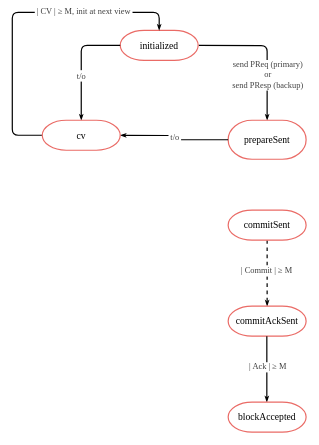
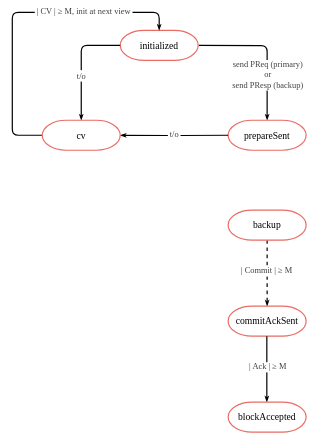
  <mxCell id="0" />
  <mxCell id="1" parent="0" />
  <mxCell id="2" value="" style="edgeStyle=orthogonalEdgeStyle;rounded=1;jumpSize=8;orthogonalLoop=1;jettySize=auto;html=1;strokeWidth=2;fontFamily=Comic Sans MS;fontSize=16;fontColor=#404040;startArrow=none;startFill=0;endArrow=classicThin;endFill=1;startSize=4;endSize=4;entryX=0.5;entryY=0;entryDx=0;entryDy=0;entryPerimeter=0;" edge="1" parent="1" target="5"><mxGeometry relative="1" as="geometry"><mxPoint x="331" y="75" as="sourcePoint" /><mxPoint x="450" y="200" as="targetPoint" /></mxGeometry></mxCell>
  <mxCell id="3" value="&lt;div style=&quot;font-size: 14px;&quot;&gt;&lt;font style=&quot;font-size: 14px;&quot;&gt;send PReq (primary)&lt;/font&gt;&lt;/div&gt;&lt;div style=&quot;font-size: 14px;&quot;&gt;&lt;font style=&quot;font-size: 14px;&quot;&gt;or&lt;/font&gt;&lt;/div&gt;&lt;div style=&quot;font-size: 14px;&quot;&gt;&lt;font style=&quot;font-size: 14px;&quot;&gt;send PResp (backup)&lt;br&gt;&lt;/font&gt;&lt;/div&gt;" style="edgeLabel;html=1;align=center;verticalAlign=middle;resizable=0;points=[];fontSize=16;fontFamily=Comic Sans MS;fontColor=#404040;" connectable="0" vertex="1" parent="2"><mxGeometry x="0.175" y="3" relative="1" as="geometry"><mxPoint x="-3" y="23" as="offset" /></mxGeometry></mxCell>
  <mxCell id="4" value="&lt;font style=&quot;font-size: 16px;&quot; face=&quot;Comic Sans MS&quot;&gt;initialized&lt;/font&gt;" style="strokeWidth=2;html=1;shape=mxgraph.flowchart.terminator;whiteSpace=wrap;fontFamily=Georgia;fontSize=16;strokeColor=#EA6B66;" vertex="1" parent="1"><mxGeometry x="200" y="50" width="130" height="50" as="geometry" /></mxCell>
- <mxCell id="5" value="prepareSent" style="strokeWidth=2;html=1;shape=mxgraph.flowchart.terminator;whiteSpace=wrap;fontFamily=Georgia;fontSize=16;strokeColor=#EA6B66;" vertex="1" parent="1"><mxGeometry x="380" y="200" width="130" height="65" as="geometry" /></mxCell>
+ <mxCell id="5" value="prepareSent" style="strokeWidth=2;html=1;shape=mxgraph.flowchart.terminator;whiteSpace=wrap;fontFamily=Georgia;fontSize=16;strokeColor=#EA6B66;" vertex="1" parent="1"><mxGeometry x="380" y="200" width="130" height="50" as="geometry" /></mxCell>
  <mxCell id="6" style="edgeStyle=orthogonalEdgeStyle;rounded=1;jumpSize=8;orthogonalLoop=1;jettySize=auto;html=1;entryX=0.5;entryY=0;entryDx=0;entryDy=0;entryPerimeter=0;strokeWidth=2;fontFamily=Comic Sans MS;fontSize=14;fontColor=#404040;startArrow=none;startFill=0;endArrow=classicThin;endFill=1;startSize=4;endSize=4;dashed=1;" edge="1" parent="1" source="8" target="9"><mxGeometry relative="1" as="geometry" /></mxCell>
  <mxCell id="7" value="| Commit | ≥ M" style="edgeLabel;html=1;align=center;verticalAlign=middle;resizable=0;points=[];fontSize=14;fontFamily=Comic Sans MS;fontColor=#404040;" connectable="0" vertex="1" parent="6"><mxGeometry x="-0.182" y="-2" relative="1" as="geometry"><mxPoint y="6" as="offset" /></mxGeometry></mxCell>
- <mxCell id="8" value="commitSent" style="strokeWidth=2;html=1;shape=mxgraph.flowchart.terminator;whiteSpace=wrap;fontFamily=Georgia;fontSize=16;strokeColor=#EA6B66;" vertex="1" parent="1"><mxGeometry x="380" y="350" width="130" height="50" as="geometry" /></mxCell>
+ <mxCell id="8" value="backup" style="strokeWidth=2;html=1;shape=mxgraph.flowchart.terminator;whiteSpace=wrap;fontFamily=Georgia;fontSize=16;strokeColor=#EA6B66;" vertex="1" parent="1"><mxGeometry x="380" y="350" width="130" height="50" as="geometry" /></mxCell>
  <mxCell id="9" value="commitAckSent" style="strokeWidth=2;html=1;shape=mxgraph.flowchart.terminator;whiteSpace=wrap;fontFamily=Georgia;fontSize=16;strokeColor=#EA6B66;" vertex="1" parent="1"><mxGeometry x="380" y="510" width="130" height="50" as="geometry" /></mxCell>
  <mxCell id="10" value="" style="edgeStyle=orthogonalEdgeStyle;rounded=1;orthogonalLoop=1;jettySize=auto;html=1;fontFamily=Comic Sans MS;fontSize=16;entryX=0;entryY=0.5;entryDx=0;entryDy=0;entryPerimeter=0;endSize=4;startSize=4;jumpSize=8;strokeWidth=2;startArrow=classicThin;startFill=1;endArrow=none;endFill=0;" edge="1" parent="1" source="15" target="4"><mxGeometry relative="1" as="geometry"><mxPoint x="135" y="125" as="targetPoint" /></mxGeometry></mxCell>
  <mxCell id="11" value="&lt;font style=&quot;font-size: 14px;&quot;&gt;t/o&lt;/font&gt;" style="edgeLabel;html=1;align=center;verticalAlign=middle;resizable=0;points=[];fontSize=16;fontFamily=Comic Sans MS;fontColor=#404040;" connectable="0" vertex="1" parent="10"><mxGeometry x="-0.212" y="1" relative="1" as="geometry"><mxPoint as="offset" /></mxGeometry></mxCell>
  <mxCell id="12" value="&amp;nbsp;t/o&amp;nbsp; " style="edgeStyle=orthogonalEdgeStyle;rounded=1;jumpSize=8;orthogonalLoop=1;jettySize=auto;html=1;entryX=0;entryY=0.5;entryDx=0;entryDy=0;entryPerimeter=0;strokeWidth=2;fontFamily=Comic Sans MS;fontSize=14;fontColor=#404040;startArrow=classicThin;startFill=1;endArrow=none;endFill=0;startSize=4;endSize=4;" edge="1" parent="1" target="5"><mxGeometry relative="1" as="geometry"><mxPoint x="200" y="225" as="sourcePoint" /><mxPoint x="330" y="225" as="targetPoint" /></mxGeometry></mxCell>
  <mxCell id="13" style="edgeStyle=orthogonalEdgeStyle;rounded=1;jumpSize=8;orthogonalLoop=1;jettySize=auto;html=1;entryX=0.5;entryY=0;entryDx=0;entryDy=0;entryPerimeter=0;strokeWidth=2;fontFamily=Comic Sans MS;fontSize=14;fontColor=#404040;startArrow=none;startFill=0;endArrow=classicThin;endFill=1;startSize=4;endSize=4;" edge="1" parent="1" source="15" target="4"><mxGeometry relative="1" as="geometry"><Array as="points"><mxPoint x="20" y="225" /><mxPoint x="20" y="20" /><mxPoint x="265" y="20" /></Array></mxGeometry></mxCell>
  <mxCell id="14" value="&amp;nbsp;| CV | ≥ M, init at next view&amp;nbsp; " style="edgeLabel;html=1;align=center;verticalAlign=middle;resizable=0;points=[];fontSize=14;fontFamily=Comic Sans MS;fontColor=#404040;" connectable="0" vertex="1" parent="13"><mxGeometry x="0.229" y="-3" relative="1" as="geometry"><mxPoint x="47" y="-4" as="offset" /></mxGeometry></mxCell>
  <mxCell id="15" value="cv" style="strokeWidth=2;html=1;shape=mxgraph.flowchart.terminator;whiteSpace=wrap;fontFamily=Georgia;fontSize=16;strokeColor=#EA6B66;" vertex="1" parent="1"><mxGeometry x="70" y="200" width="130" height="50" as="geometry" /></mxCell>
  <mxCell id="16" style="edgeStyle=orthogonalEdgeStyle;rounded=1;jumpSize=8;orthogonalLoop=1;jettySize=auto;html=1;entryX=0.5;entryY=0;entryDx=0;entryDy=0;entryPerimeter=0;strokeWidth=2;fontFamily=Comic Sans MS;fontSize=14;fontColor=#404040;startArrow=none;startFill=0;endArrow=classicThin;endFill=1;startSize=4;endSize=4;" edge="1" parent="1"><mxGeometry relative="1" as="geometry"><mxPoint x="444.5" y="560" as="sourcePoint" /><mxPoint x="444.5" y="670" as="targetPoint" /></mxGeometry></mxCell>
  <mxCell id="17" value="| Ack | ≥ M" style="edgeLabel;html=1;align=center;verticalAlign=middle;resizable=0;points=[];fontSize=14;fontFamily=Comic Sans MS;fontColor=#404040;" connectable="0" vertex="1" parent="16"><mxGeometry x="-0.182" y="-2" relative="1" as="geometry"><mxPoint x="3" y="6" as="offset" /></mxGeometry></mxCell>
  <mxCell id="18" value="blockAccepted" style="strokeWidth=2;html=1;shape=mxgraph.flowchart.terminator;whiteSpace=wrap;fontFamily=Georgia;fontSize=16;strokeColor=#EA6B66;" vertex="1" parent="1"><mxGeometry x="380" y="670" width="130" height="50" as="geometry" /></mxCell>
